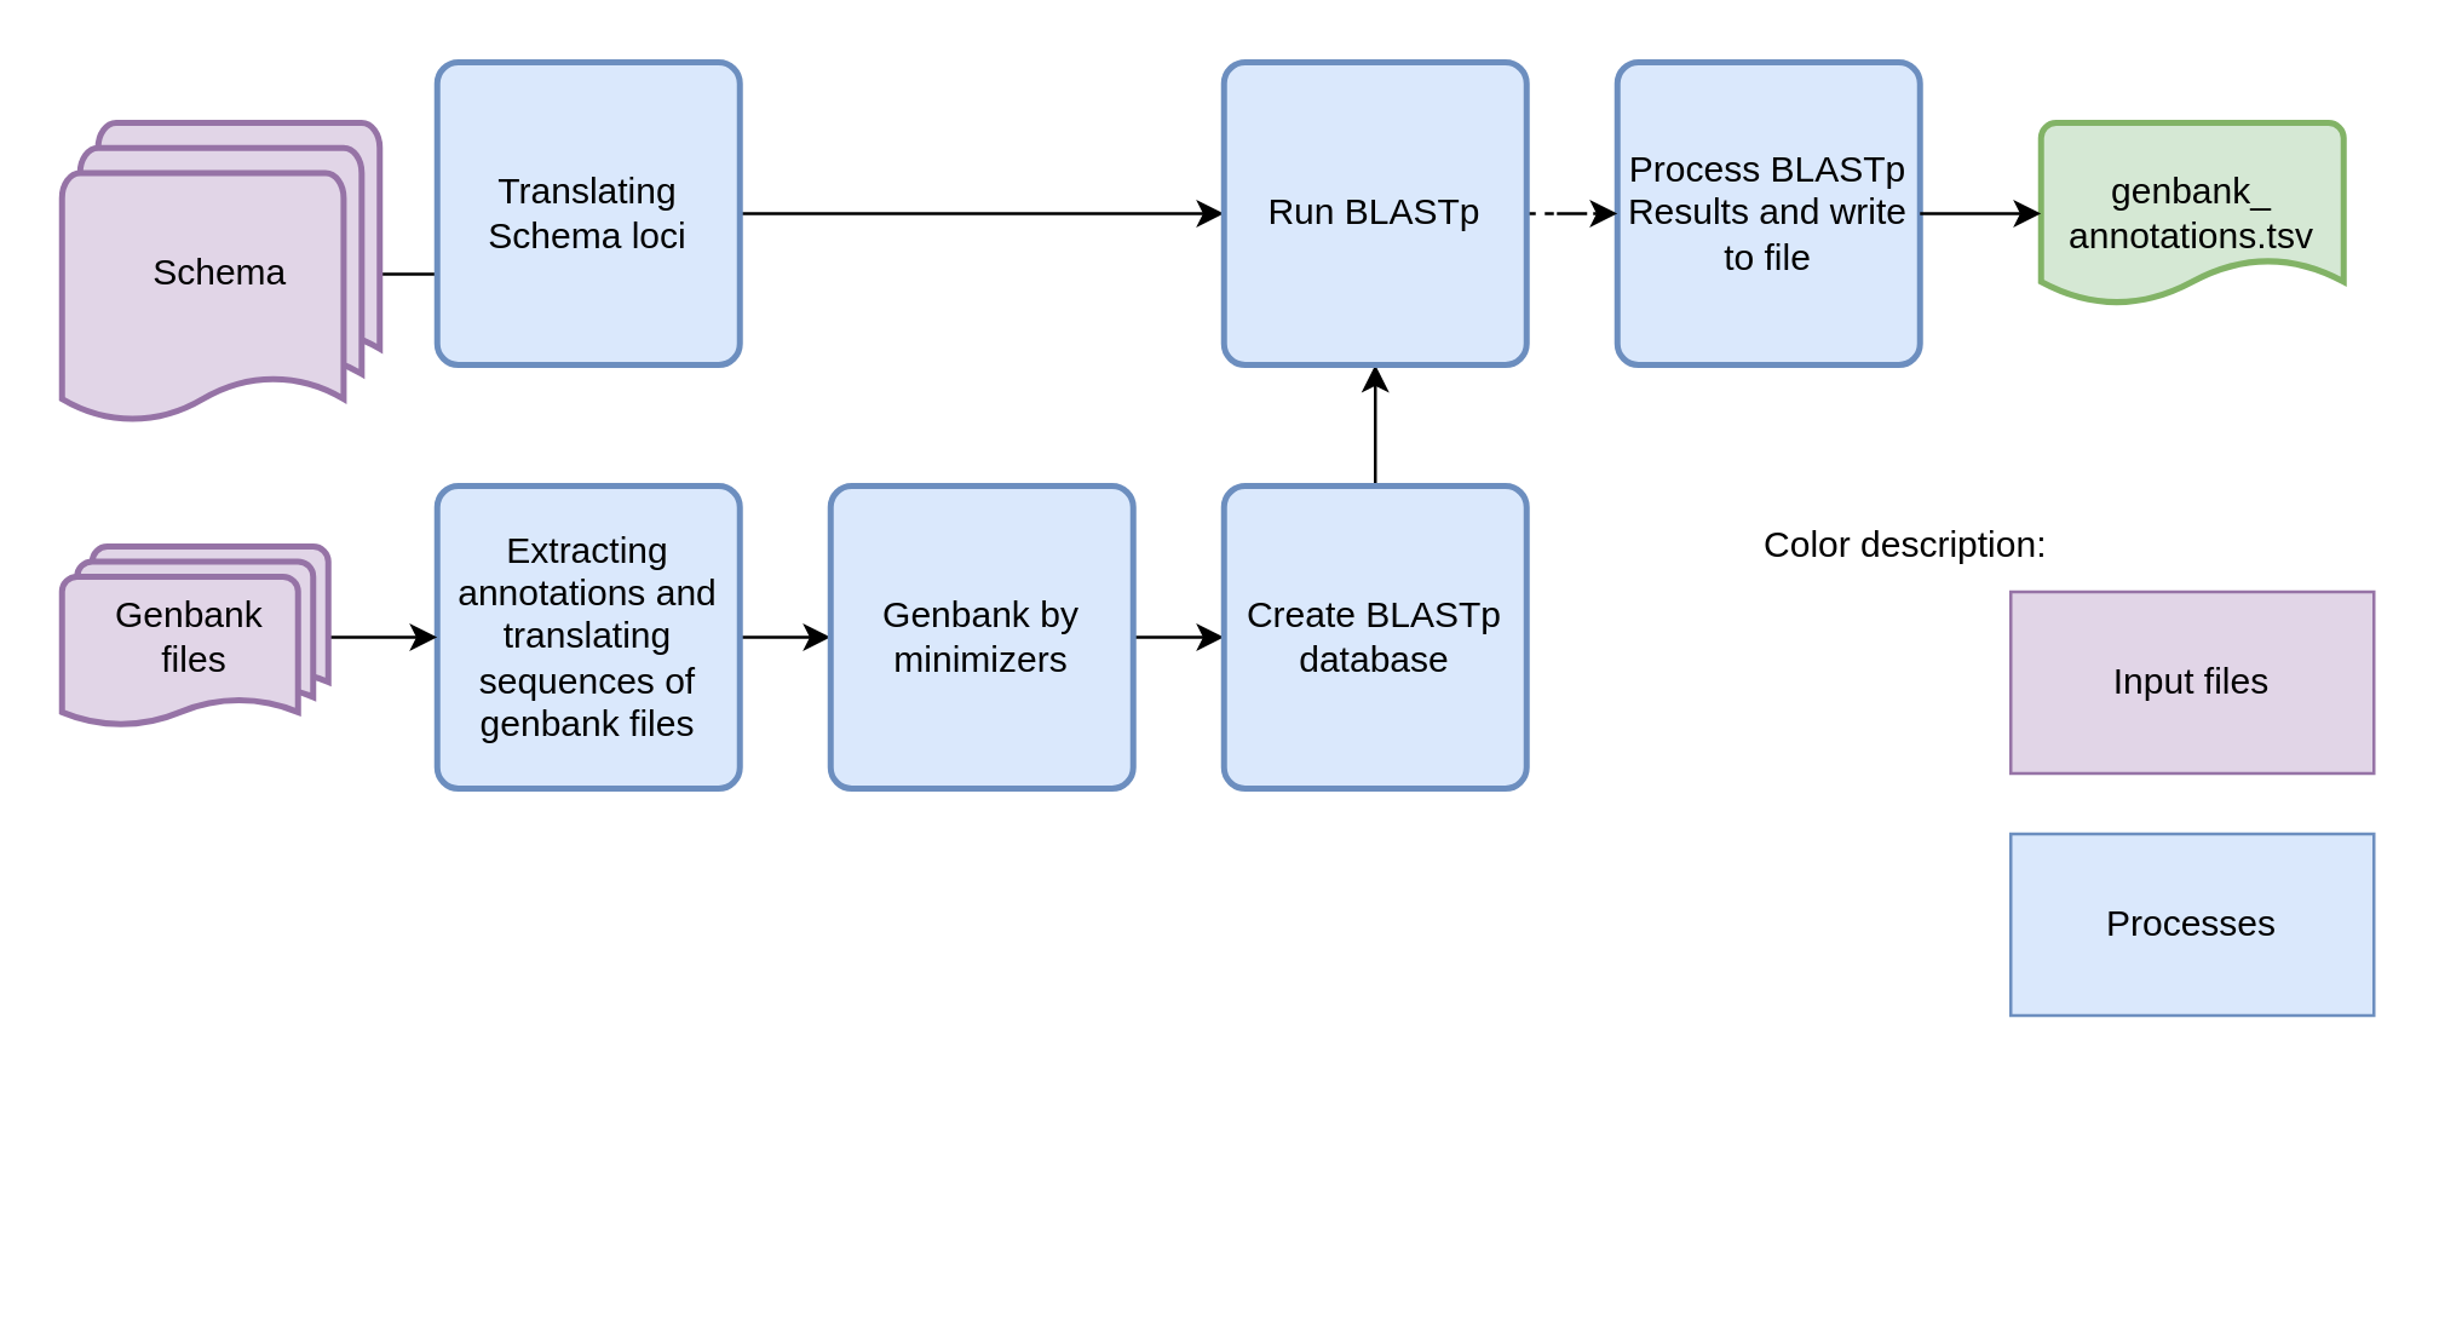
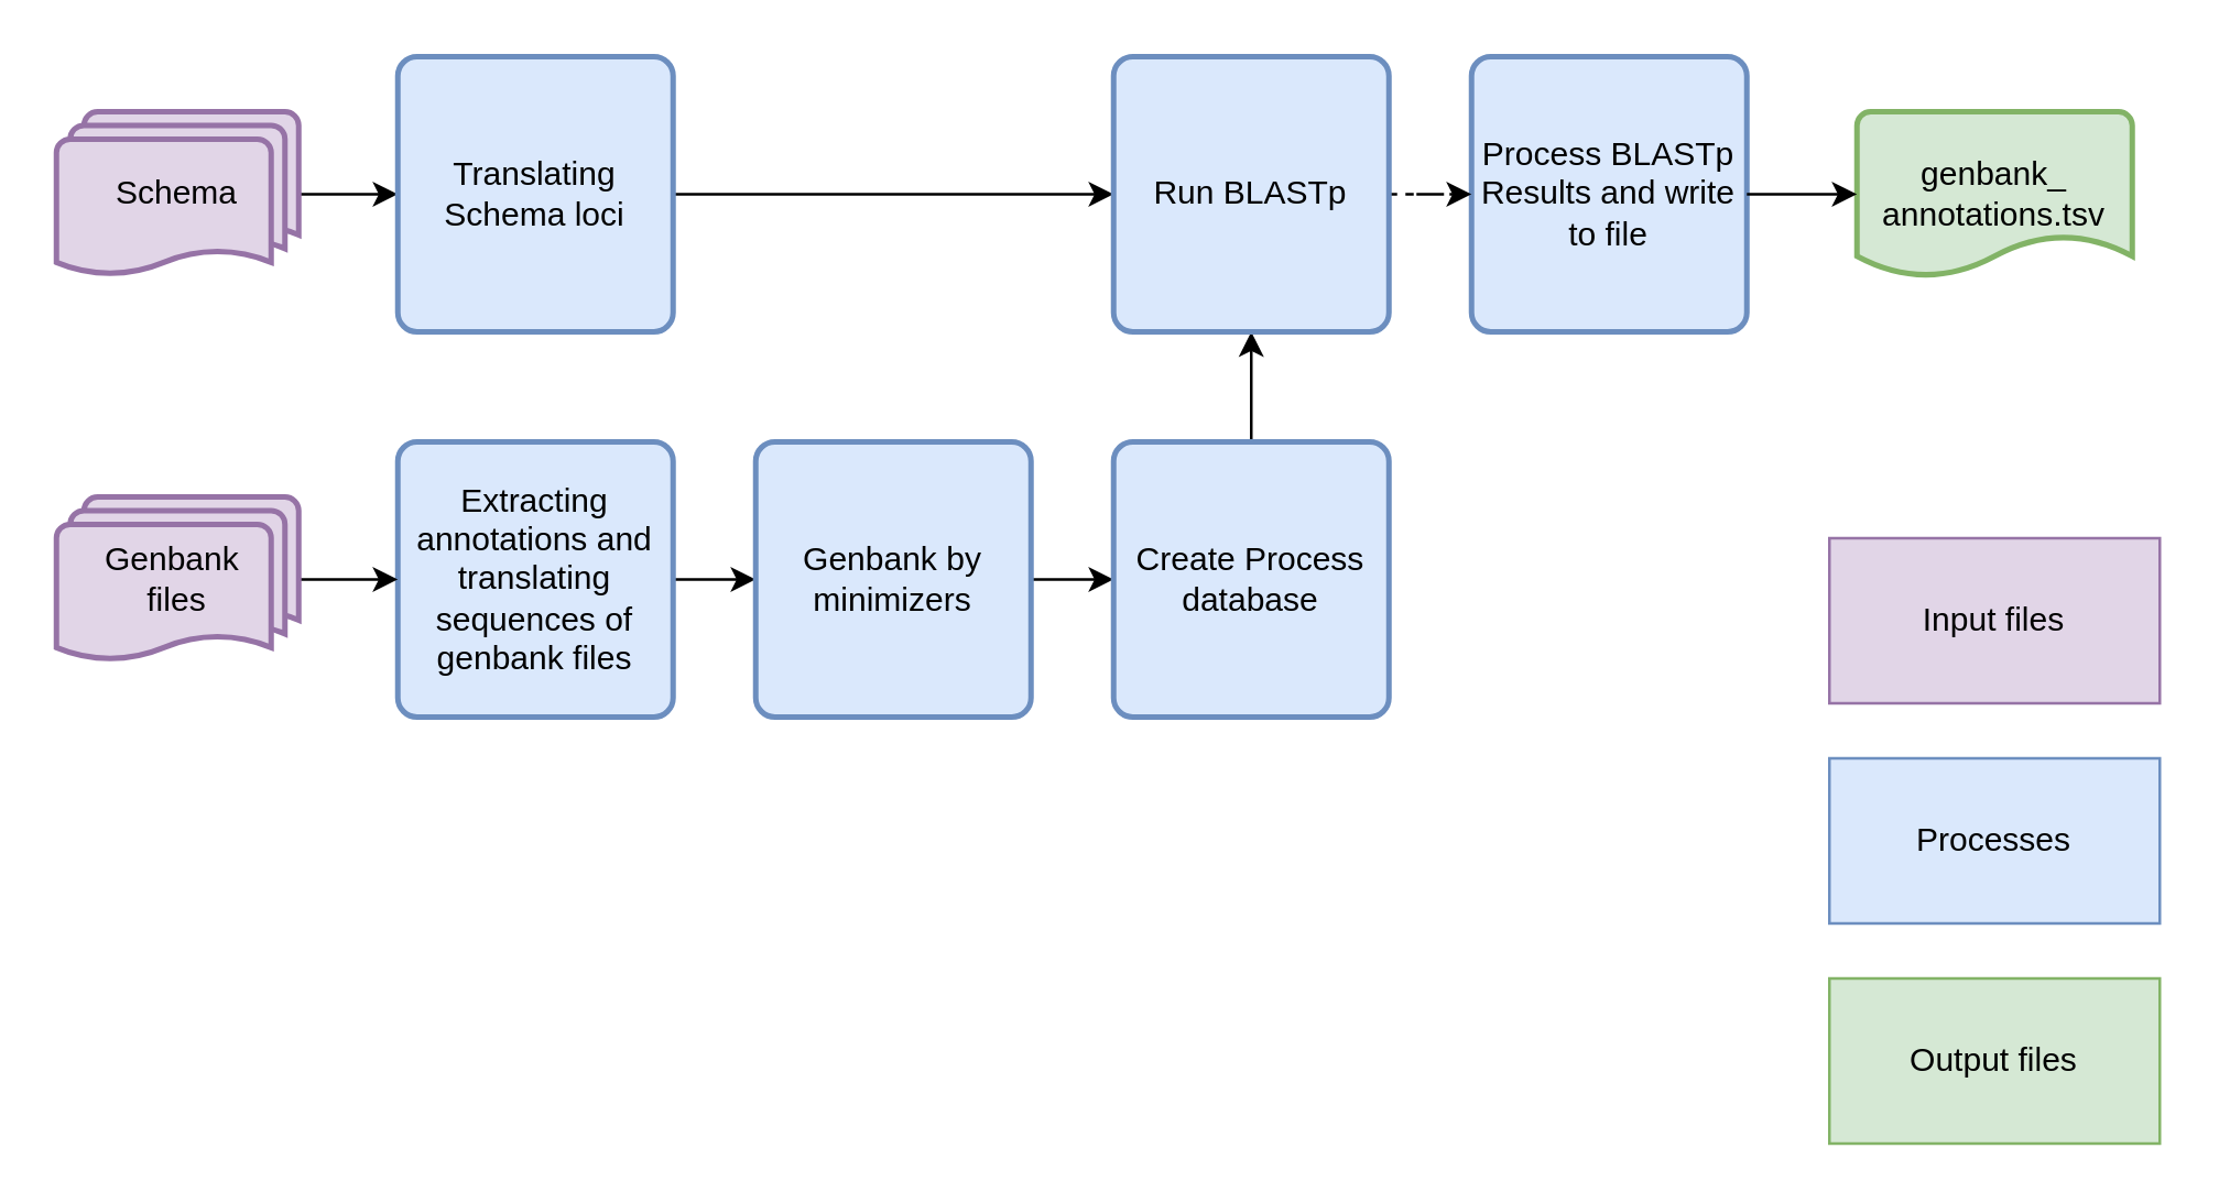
  <mxCell id="0" />
  <mxCell id="1" parent="0" />
  <mxCell id="2" style="edgeStyle=orthogonalEdgeStyle;shape=connector;rounded=0;orthogonalLoop=1;jettySize=auto;html=1;entryX=0;entryY=0.5;entryDx=0;entryDy=0;strokeColor=default;align=center;verticalAlign=middle;fontFamily=Helvetica;fontSize=11;fontColor=default;labelBackgroundColor=default;endArrow=classic;" edge="1" parent="1" source="3" target="7"><mxGeometry relative="1" as="geometry" /></mxCell>
  <mxCell id="3" value="Extracting annotations and translating sequences of genbank files" style="rounded=1;whiteSpace=wrap;html=1;absoluteArcSize=1;arcSize=14;strokeWidth=2;fillColor=#dae8fc;strokeColor=#6c8ebf;" parent="1" vertex="1"><mxGeometry x="144" y="160" width="100" height="100" as="geometry" /></mxCell>
  <mxCell id="4" style="edgeStyle=orthogonalEdgeStyle;shape=connector;rounded=0;orthogonalLoop=1;jettySize=auto;html=1;entryX=0;entryY=0.5;entryDx=0;entryDy=0;strokeColor=default;align=center;verticalAlign=middle;fontFamily=Helvetica;fontSize=11;fontColor=default;labelBackgroundColor=default;endArrow=classic;" edge="1" parent="1" source="5" target="3"><mxGeometry relative="1" as="geometry" /></mxCell>
  <mxCell id="5" value="Genbank&amp;nbsp;&lt;div&gt;files&lt;/div&gt;" style="strokeWidth=2;html=1;shape=mxgraph.flowchart.multi-document;whiteSpace=wrap;fillColor=#E1D5E7;strokeColor=#9673A6;" parent="1" vertex="1"><mxGeometry x="20" y="180" width="88" height="60" as="geometry" /></mxCell>
  <mxCell id="6" style="edgeStyle=orthogonalEdgeStyle;shape=connector;rounded=0;orthogonalLoop=1;jettySize=auto;html=1;entryX=0;entryY=0.5;entryDx=0;entryDy=0;strokeColor=default;align=center;verticalAlign=middle;fontFamily=Helvetica;fontSize=11;fontColor=default;labelBackgroundColor=default;endArrow=classic;" edge="1" parent="1" source="7" target="9"><mxGeometry relative="1" as="geometry" /></mxCell>
  <mxCell id="7" value="Genbank by minimizers" style="rounded=1;whiteSpace=wrap;html=1;absoluteArcSize=1;arcSize=14;strokeWidth=2;fillColor=#dae8fc;strokeColor=#6c8ebf;" parent="1" vertex="1"><mxGeometry x="274" y="160" width="100" height="100" as="geometry" /></mxCell>
  <mxCell id="8" style="edgeStyle=orthogonalEdgeStyle;shape=connector;rounded=0;orthogonalLoop=1;jettySize=auto;html=1;entryX=0.5;entryY=1;entryDx=0;entryDy=0;strokeColor=default;align=center;verticalAlign=middle;fontFamily=Helvetica;fontSize=11;fontColor=default;labelBackgroundColor=default;endArrow=classic;" edge="1" parent="1" source="9" target="17"><mxGeometry relative="1" as="geometry" /></mxCell>
- <mxCell id="9" value="Create BLASTp database" style="rounded=1;whiteSpace=wrap;html=1;absoluteArcSize=1;arcSize=14;strokeWidth=2;fillColor=#dae8fc;strokeColor=#6c8ebf;" parent="1" vertex="1"><mxGeometry x="404" y="160" width="100" height="100" as="geometry" /></mxCell>
+ <mxCell id="9" value="Create Process database" style="rounded=1;whiteSpace=wrap;html=1;absoluteArcSize=1;arcSize=14;strokeWidth=2;fillColor=#dae8fc;strokeColor=#6c8ebf;" parent="1" vertex="1"><mxGeometry x="404" y="160" width="100" height="100" as="geometry" /></mxCell>
  <mxCell id="10" style="edgeStyle=orthogonalEdgeStyle;shape=connector;rounded=0;orthogonalLoop=1;jettySize=auto;html=1;entryX=0;entryY=0.5;entryDx=0;entryDy=0;strokeColor=default;align=center;verticalAlign=middle;fontFamily=Helvetica;fontSize=11;fontColor=default;labelBackgroundColor=default;endArrow=classic;" edge="1" parent="1" source="11" target="13"><mxGeometry relative="1" as="geometry" /></mxCell>
- <mxCell id="11" value="Schema" style="strokeWidth=2;html=1;shape=mxgraph.flowchart.multi-document;whiteSpace=wrap;fillColor=#E1D5E7;strokeColor=#9673A6;" parent="1" vertex="1"><mxGeometry x="20" y="40" width="105" height="100" as="geometry" /></mxCell>
+ <mxCell id="11" value="Schema" style="strokeWidth=2;html=1;shape=mxgraph.flowchart.multi-document;whiteSpace=wrap;fillColor=#E1D5E7;strokeColor=#9673A6;" parent="1" vertex="1"><mxGeometry x="20" y="40" width="88" height="60" as="geometry" /></mxCell>
  <mxCell id="12" style="edgeStyle=orthogonalEdgeStyle;shape=connector;rounded=0;orthogonalLoop=1;jettySize=auto;html=1;entryX=0;entryY=0.5;entryDx=0;entryDy=0;strokeColor=default;align=center;verticalAlign=middle;fontFamily=Helvetica;fontSize=11;fontColor=default;labelBackgroundColor=default;endArrow=classic;" edge="1" parent="1" source="13" target="17"><mxGeometry relative="1" as="geometry" /></mxCell>
  <mxCell id="13" value="Translating Schema loci" style="rounded=1;whiteSpace=wrap;html=1;absoluteArcSize=1;arcSize=14;strokeWidth=2;fillColor=#dae8fc;strokeColor=#6c8ebf;" parent="1" vertex="1"><mxGeometry x="144" y="20" width="100" height="100" as="geometry" /></mxCell>
  <mxCell id="14" value="Process BLASTp Results and write to file" style="rounded=1;whiteSpace=wrap;html=1;absoluteArcSize=1;arcSize=14;strokeWidth=2;fillColor=#dae8fc;strokeColor=#6c8ebf;" parent="1" vertex="1"><mxGeometry x="534" y="20" width="100" height="100" as="geometry" /></mxCell>
  <mxCell id="15" value="genbank_&lt;div&gt;annotations.tsv&lt;/div&gt;" style="strokeWidth=2;html=1;shape=mxgraph.flowchart.document2;whiteSpace=wrap;size=0.25;fillColor=#d5e8d4;strokeColor=#82b366;" parent="1" vertex="1"><mxGeometry x="674" y="40" width="100" height="60" as="geometry" /></mxCell>
  <mxCell id="16" style="edgeStyle=orthogonalEdgeStyle;rounded=0;orthogonalLoop=1;jettySize=auto;html=1;dashed=1;" parent="1" source="17" target="14" edge="1"><mxGeometry relative="1" as="geometry" /></mxCell>
  <mxCell id="17" value="Run BLASTp" style="rounded=1;whiteSpace=wrap;html=1;absoluteArcSize=1;arcSize=14;strokeWidth=2;fillColor=#dae8fc;strokeColor=#6c8ebf;" parent="1" vertex="1"><mxGeometry x="404" y="20" width="100" height="100" as="geometry" /></mxCell>
  <mxCell id="18" style="edgeStyle=orthogonalEdgeStyle;rounded=0;orthogonalLoop=1;jettySize=auto;html=1;entryX=0;entryY=0.5;entryDx=0;entryDy=0;entryPerimeter=0;" parent="1" source="14" target="15" edge="1"><mxGeometry relative="1" as="geometry" /></mxCell>
  <mxCell id="19" value="Processes" style="rounded=0;whiteSpace=wrap;html=1;fillColor=#dae8fc;strokeColor=#6c8ebf;" parent="1" vertex="1"><mxGeometry x="664" y="275" width="120" height="60" as="geometry" /></mxCell>
  <mxCell id="20" value="Input files" style="rounded=0;whiteSpace=wrap;html=1;fillColor=#e1d5e7;strokeColor=#9673a6;" parent="1" vertex="1"><mxGeometry x="664" y="195" width="120" height="60" as="geometry" /></mxCell>
- <mxCell id="22" value="Color description:" style="text;html=1;align=center;verticalAlign=middle;resizable=0;points=[];autosize=1;strokeColor=none;fillColor=none;" parent="1" vertex="1"><mxGeometry x="574" y="165" width="110" height="30" as="geometry" /></mxCell>
+ <mxCell id="21" value="Output files" style="rounded=0;whiteSpace=wrap;html=1;fillColor=#d5e8d4;strokeColor=#82b366;" parent="1" vertex="1"><mxGeometry x="664" y="355" width="120" height="60" as="geometry" /></mxCell>
